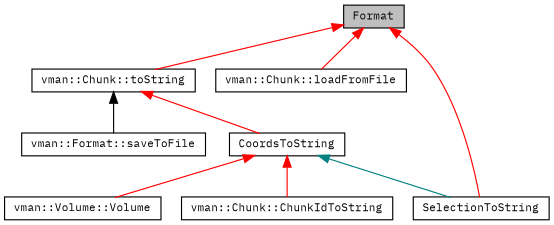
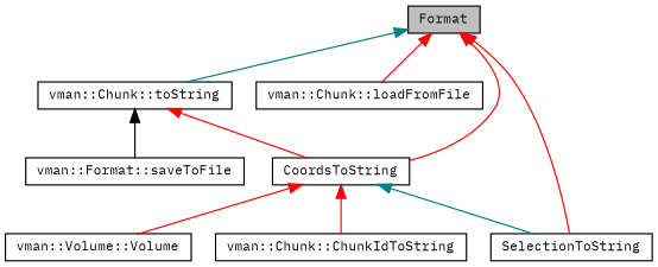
  digraph {
    fontname="IBM Plex Mono"
    rankdir=TB
    node [color=black fontname="IBM Plex Mono" fontsize=10 shape=record]
    edge [color=red dir=back fontname="IBM Plex Mono" fontsize=10 labelfontname=Helvetica labelfontsize=10 style=solid]
    n1 [fillcolor=grey75 fontcolor=black height=0.2 label=Format style=filled width=0.4]
    n2 [height=0.2 label="vman::Chunk::toString" width=0.4]
    n3 [height=0.2 label="vman::Chunk::loadFromFile" width=0.4]
    n4 [height=0.2 label=CoordsToString width=0.4]
    n5 [height=0.2 label=SelectionToString width=0.4]
    n6 [height=0.2 label="vman::Format::saveToFile" width=0.4]
    n7 [height=0.2 label="vman::Volume::Volume" width=0.4]
    n8 [height=0.2 label="vman::Chunk::ChunkIdToString" width=0.4]
-   n1 -> n2
+   n1 -> n2 [color=teal]
    n1 -> n3
+   n1 -> n4
    n1 -> n5
    n2 -> n4
    n2 -> n6 [color=black]
    n4 -> n5 [color=teal]
    n4 -> n7
    n4 -> n8
  }
